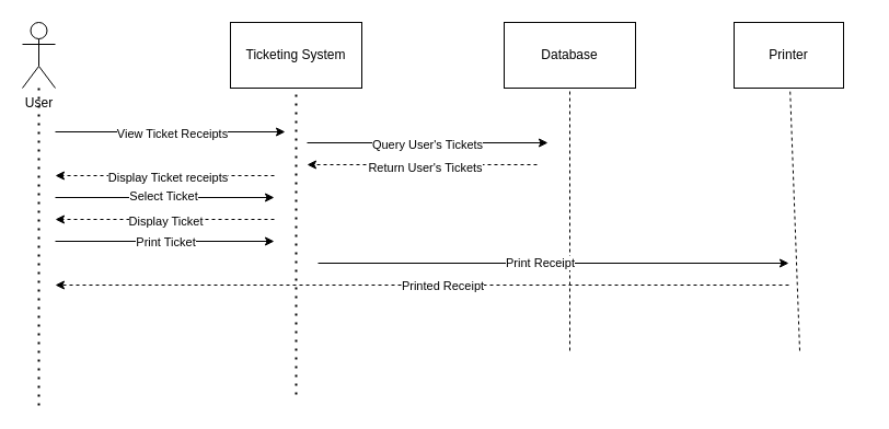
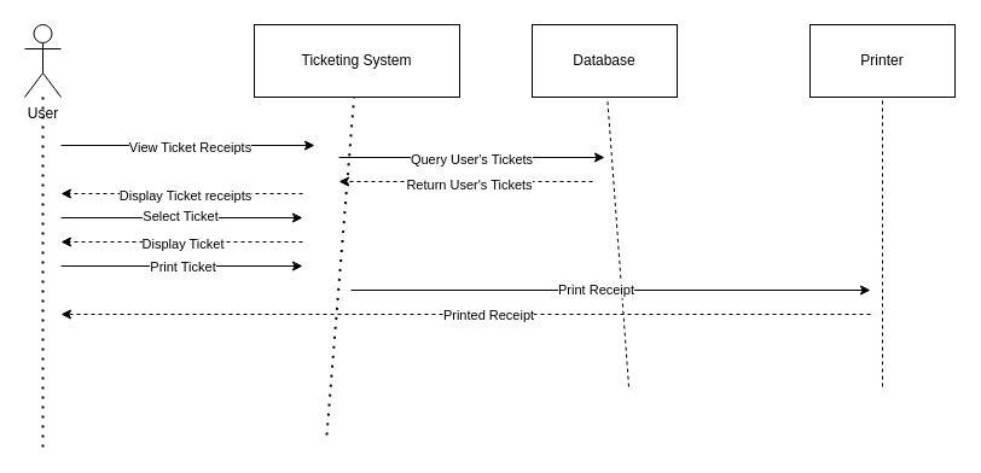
  <mxCell id="0" />
  <mxCell id="1" parent="0" />
  <mxCell id="2" value="User" style="shape=umlActor;verticalLabelPosition=bottom;verticalAlign=top;html=1;outlineConnect=0;" vertex="1" parent="1"><mxGeometry x="20" y="20" width="30" height="60" as="geometry" /></mxCell>
- <mxCell id="3" value="Ticketing System" style="rounded=0;whiteSpace=wrap;html=1;" vertex="1" parent="1"><mxGeometry x="210" y="20" width="120" height="60" as="geometry" /></mxCell>
+ <mxCell id="3" value="Ticketing System" style="rounded=0;whiteSpace=wrap;html=1;" vertex="1" parent="1"><mxGeometry x="210" y="20" width="170" height="60" as="geometry" /></mxCell>
  <mxCell id="4" value="" style="endArrow=none;dashed=1;html=1;dashPattern=1 3;strokeWidth=2;rounded=0;" edge="1" parent="1" target="3"><mxGeometry width="50" height="50" relative="1" as="geometry"><mxPoint x="270" y="360" as="sourcePoint" /><mxPoint x="340" y="180" as="targetPoint" /></mxGeometry></mxCell>
  <mxCell id="5" value="" style="endArrow=none;dashed=1;html=1;dashPattern=1 3;strokeWidth=2;rounded=0;" edge="1" parent="1" target="2"><mxGeometry width="50" height="50" relative="1" as="geometry"><mxPoint x="35" y="370" as="sourcePoint" /><mxPoint x="340" y="180" as="targetPoint" /></mxGeometry></mxCell>
- <mxCell id="6" value="Database" style="rounded=0;whiteSpace=wrap;html=1;" vertex="1" parent="1"><mxGeometry x="460" y="20" width="120" height="60" as="geometry" /></mxCell>
+ <mxCell id="6" value="Database" style="rounded=0;whiteSpace=wrap;html=1;" vertex="1" parent="1"><mxGeometry x="440" y="20" width="120" height="60" as="geometry" /></mxCell>
  <mxCell id="7" value="" style="endArrow=classic;html=1;rounded=0;" edge="1" parent="1"><mxGeometry width="50" height="50" relative="1" as="geometry"><mxPoint x="50" y="120" as="sourcePoint" /><mxPoint x="260" y="120" as="targetPoint" /></mxGeometry></mxCell>
  <mxCell id="8" value="View Ticket Receipts" style="edgeLabel;html=1;align=center;verticalAlign=middle;resizable=0;points=[];" vertex="1" connectable="0" parent="7"><mxGeometry x="0.013" y="-1" relative="1" as="geometry"><mxPoint as="offset" /></mxGeometry></mxCell>
  <mxCell id="9" value="" style="endArrow=classic;html=1;rounded=0;dashed=1;" edge="1" parent="1"><mxGeometry width="50" height="50" relative="1" as="geometry"><mxPoint x="250" y="160" as="sourcePoint" /><mxPoint x="50" y="160" as="targetPoint" /></mxGeometry></mxCell>
  <mxCell id="10" value="Text" style="edgeLabel;html=1;align=center;verticalAlign=middle;resizable=0;points=[];" vertex="1" connectable="0" parent="9"><mxGeometry x="-0.024" y="1" relative="1" as="geometry"><mxPoint as="offset" /></mxGeometry></mxCell>
  <mxCell id="11" value="Display Ticket receipts" style="edgeLabel;html=1;align=center;verticalAlign=middle;resizable=0;points=[];" vertex="1" connectable="0" parent="9"><mxGeometry x="-0.016" y="1" relative="1" as="geometry"><mxPoint as="offset" /></mxGeometry></mxCell>
  <mxCell id="12" value="" style="endArrow=classic;html=1;rounded=0;" edge="1" parent="1"><mxGeometry width="50" height="50" relative="1" as="geometry"><mxPoint x="50" y="180" as="sourcePoint" /><mxPoint x="250" y="180" as="targetPoint" /></mxGeometry></mxCell>
  <mxCell id="13" value="Select Ticket" style="edgeLabel;html=1;align=center;verticalAlign=middle;resizable=0;points=[];" vertex="1" connectable="0" parent="12"><mxGeometry x="-0.02" y="2" relative="1" as="geometry"><mxPoint as="offset" /></mxGeometry></mxCell>
  <mxCell id="14" value="" style="endArrow=classic;html=1;rounded=0;" edge="1" parent="1"><mxGeometry width="50" height="50" relative="1" as="geometry"><mxPoint x="280" y="130" as="sourcePoint" /><mxPoint x="500" y="130" as="targetPoint" /></mxGeometry></mxCell>
  <mxCell id="15" value="Query User's Tickets" style="edgeLabel;html=1;align=center;verticalAlign=middle;resizable=0;points=[];" vertex="1" connectable="0" parent="14"><mxGeometry x="-0.006" y="-1" relative="1" as="geometry"><mxPoint as="offset" /></mxGeometry></mxCell>
  <mxCell id="16" value="" style="endArrow=none;dashed=1;html=1;rounded=0;" edge="1" parent="1" target="6"><mxGeometry width="50" height="50" relative="1" as="geometry"><mxPoint x="520" y="320" as="sourcePoint" /><mxPoint x="290" y="130" as="targetPoint" /></mxGeometry></mxCell>
  <mxCell id="17" value="" style="endArrow=classic;html=1;rounded=0;dashed=1;" edge="1" parent="1"><mxGeometry width="50" height="50" relative="1" as="geometry"><mxPoint x="490" y="150" as="sourcePoint" /><mxPoint x="280" y="150" as="targetPoint" /></mxGeometry></mxCell>
  <mxCell id="18" value="Return User's Tickets" style="edgeLabel;html=1;align=center;verticalAlign=middle;resizable=0;points=[];" vertex="1" connectable="0" parent="17"><mxGeometry x="-0.021" y="2" relative="1" as="geometry"><mxPoint as="offset" /></mxGeometry></mxCell>
  <mxCell id="19" value="" style="endArrow=classic;html=1;rounded=0;dashed=1;" edge="1" parent="1"><mxGeometry width="50" height="50" relative="1" as="geometry"><mxPoint x="250" y="200" as="sourcePoint" /><mxPoint x="50" y="200" as="targetPoint" /></mxGeometry></mxCell>
  <mxCell id="20" value="Display Ticket" style="edgeLabel;html=1;align=center;verticalAlign=middle;resizable=0;points=[];" vertex="1" connectable="0" parent="19"><mxGeometry y="1" relative="1" as="geometry"><mxPoint as="offset" /></mxGeometry></mxCell>
  <mxCell id="21" value="" style="endArrow=classic;html=1;rounded=0;" edge="1" parent="1"><mxGeometry width="50" height="50" relative="1" as="geometry"><mxPoint x="50" y="220" as="sourcePoint" /><mxPoint x="250" y="220" as="targetPoint" /></mxGeometry></mxCell>
  <mxCell id="22" value="Print Ticket" style="edgeLabel;html=1;align=center;verticalAlign=middle;resizable=0;points=[];" vertex="1" connectable="0" parent="21"><mxGeometry x="-0.004" relative="1" as="geometry"><mxPoint as="offset" /></mxGeometry></mxCell>
  <mxCell id="23" value="" style="endArrow=classic;html=1;rounded=0;" edge="1" parent="1"><mxGeometry width="50" height="50" relative="1" as="geometry"><mxPoint x="290" y="240" as="sourcePoint" /><mxPoint x="720" y="240" as="targetPoint" /></mxGeometry></mxCell>
  <mxCell id="24" value="Print Receipt" style="edgeLabel;html=1;align=center;verticalAlign=middle;resizable=0;points=[];" vertex="1" connectable="0" parent="23"><mxGeometry x="-0.06" y="1" relative="1" as="geometry"><mxPoint as="offset" /></mxGeometry></mxCell>
- <mxCell id="25" value="Printer" style="rounded=0;whiteSpace=wrap;html=1;" vertex="1" parent="1"><mxGeometry x="670" y="20" width="100" height="60" as="geometry" /></mxCell>
+ <mxCell id="25" value="Printer" style="rounded=0;whiteSpace=wrap;html=1;" vertex="1" parent="1"><mxGeometry x="670" y="20" width="120" height="60" as="geometry" /></mxCell>
  <mxCell id="26" value="" style="endArrow=none;dashed=1;html=1;rounded=0;" edge="1" parent="1" target="25"><mxGeometry width="50" height="50" relative="1" as="geometry"><mxPoint x="730" y="320" as="sourcePoint" /><mxPoint x="400" y="190" as="targetPoint" /></mxGeometry></mxCell>
  <mxCell id="27" value="" style="endArrow=classic;html=1;rounded=0;dashed=1;" edge="1" parent="1"><mxGeometry width="50" height="50" relative="1" as="geometry"><mxPoint x="720" y="260" as="sourcePoint" /><mxPoint x="50" y="260" as="targetPoint" /></mxGeometry></mxCell>
  <mxCell id="28" value="Printed Receipt" style="edgeLabel;html=1;align=center;verticalAlign=middle;resizable=0;points=[];" vertex="1" connectable="0" parent="27"><mxGeometry x="-0.053" relative="1" as="geometry"><mxPoint as="offset" /></mxGeometry></mxCell>
